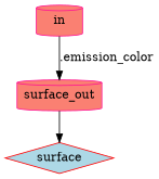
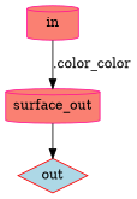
  digraph {
    rankdir=TB
    node [color=deeppink fillcolor=salmon shape=cylinder style=filled]
    edge [style=solid]
    n1 [label=surface_out]
-   n2 [color=red fillcolor=lightblue label=surface shape=diamond]
+   n2 [color=red fillcolor=lightblue label=out shape=diamond]
    n3 [label=in]
    n1 -> n2
-   n3 -> n1 [label=".emission_color"]
+   n3 -> n1 [label=".color_color"]
  }
